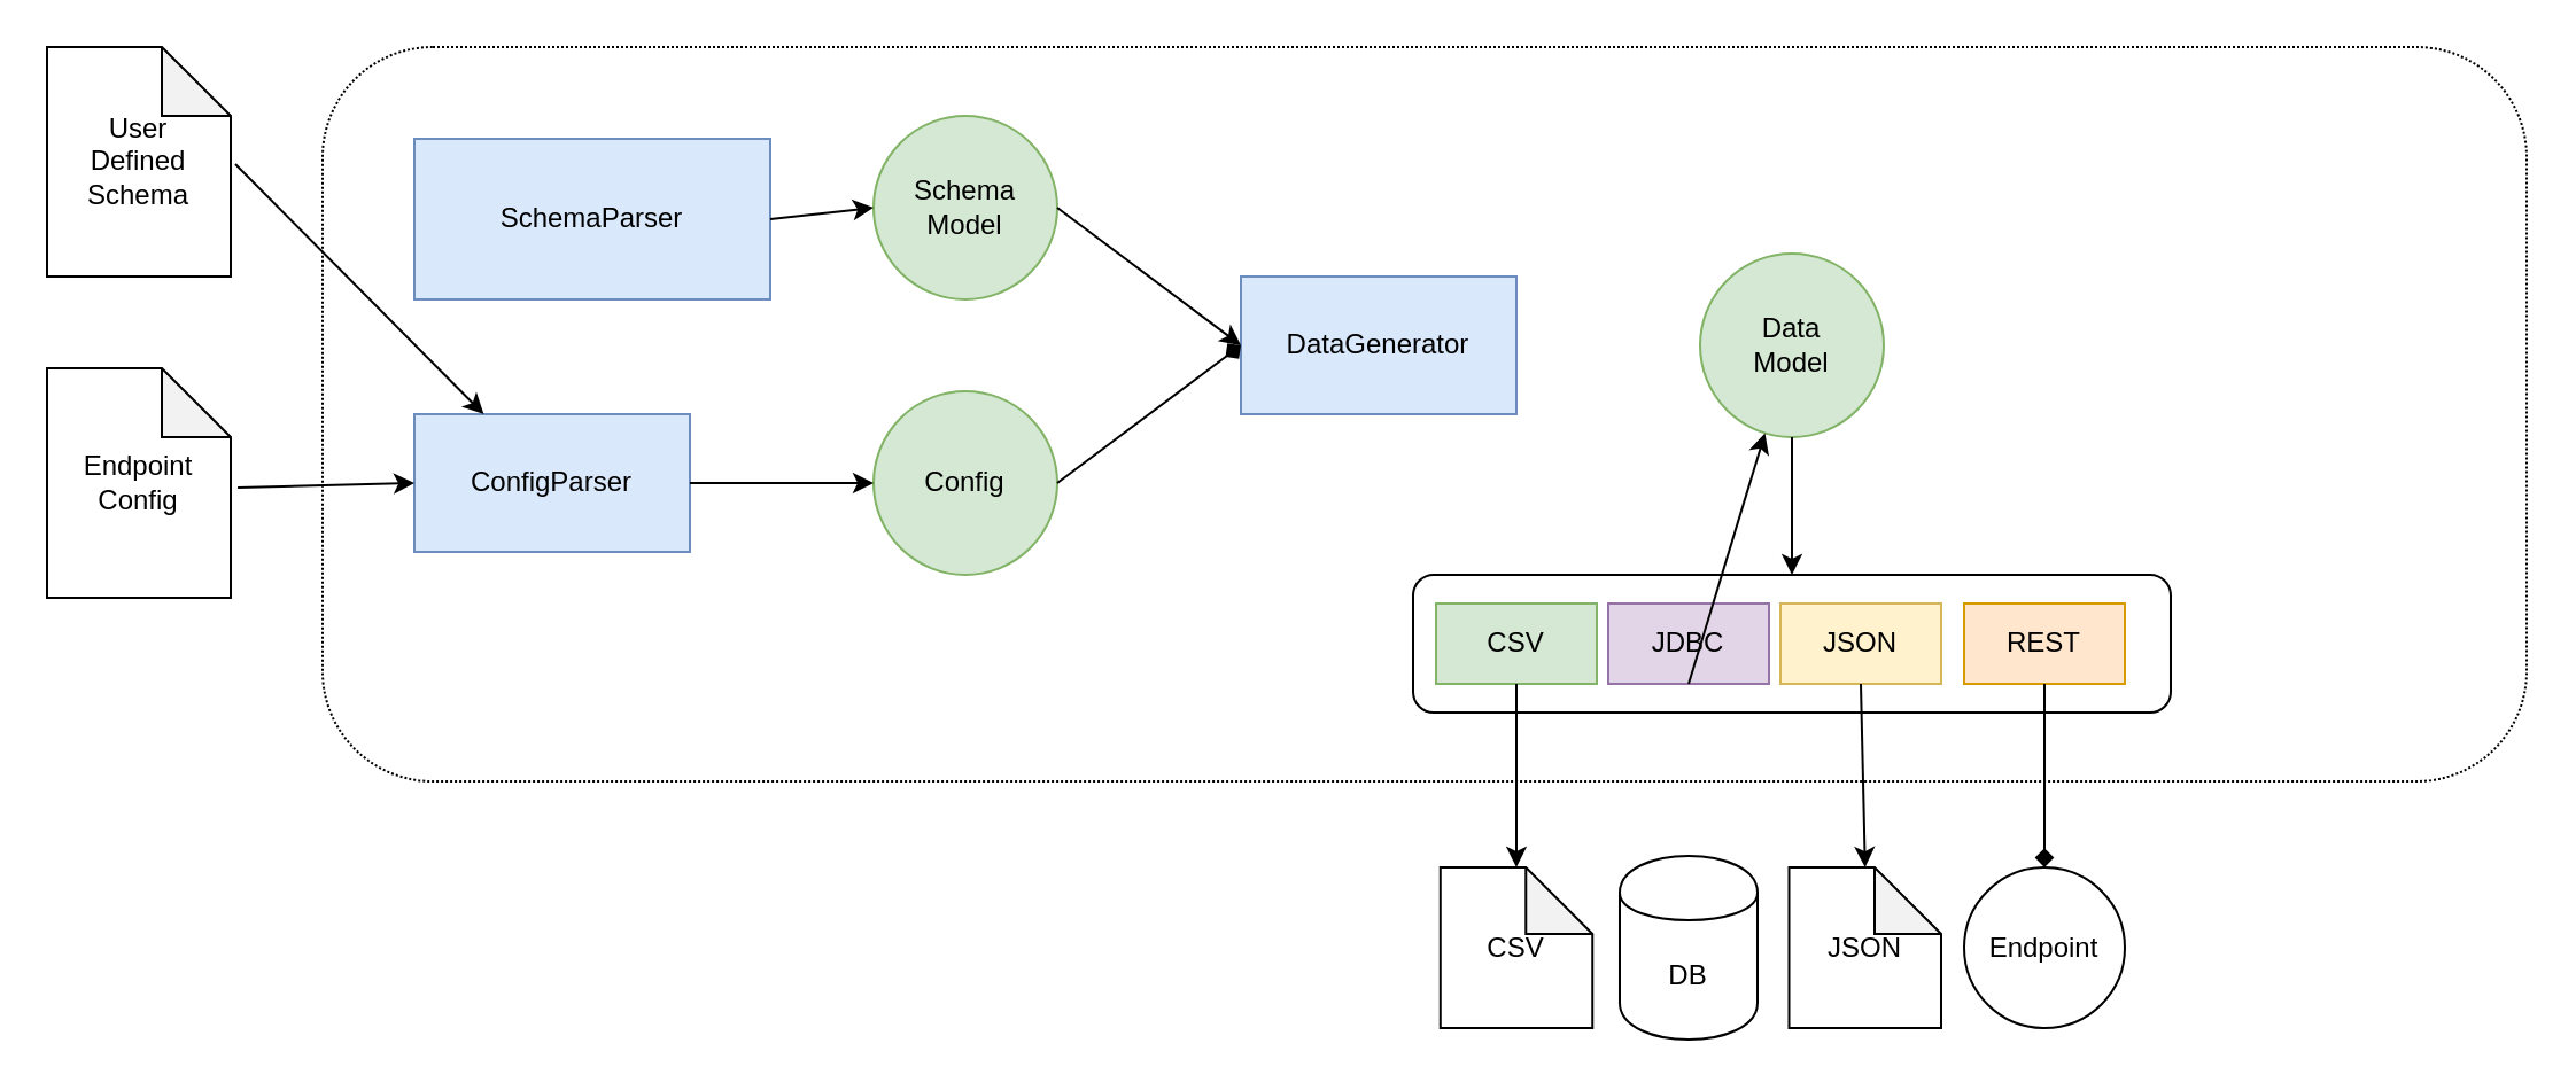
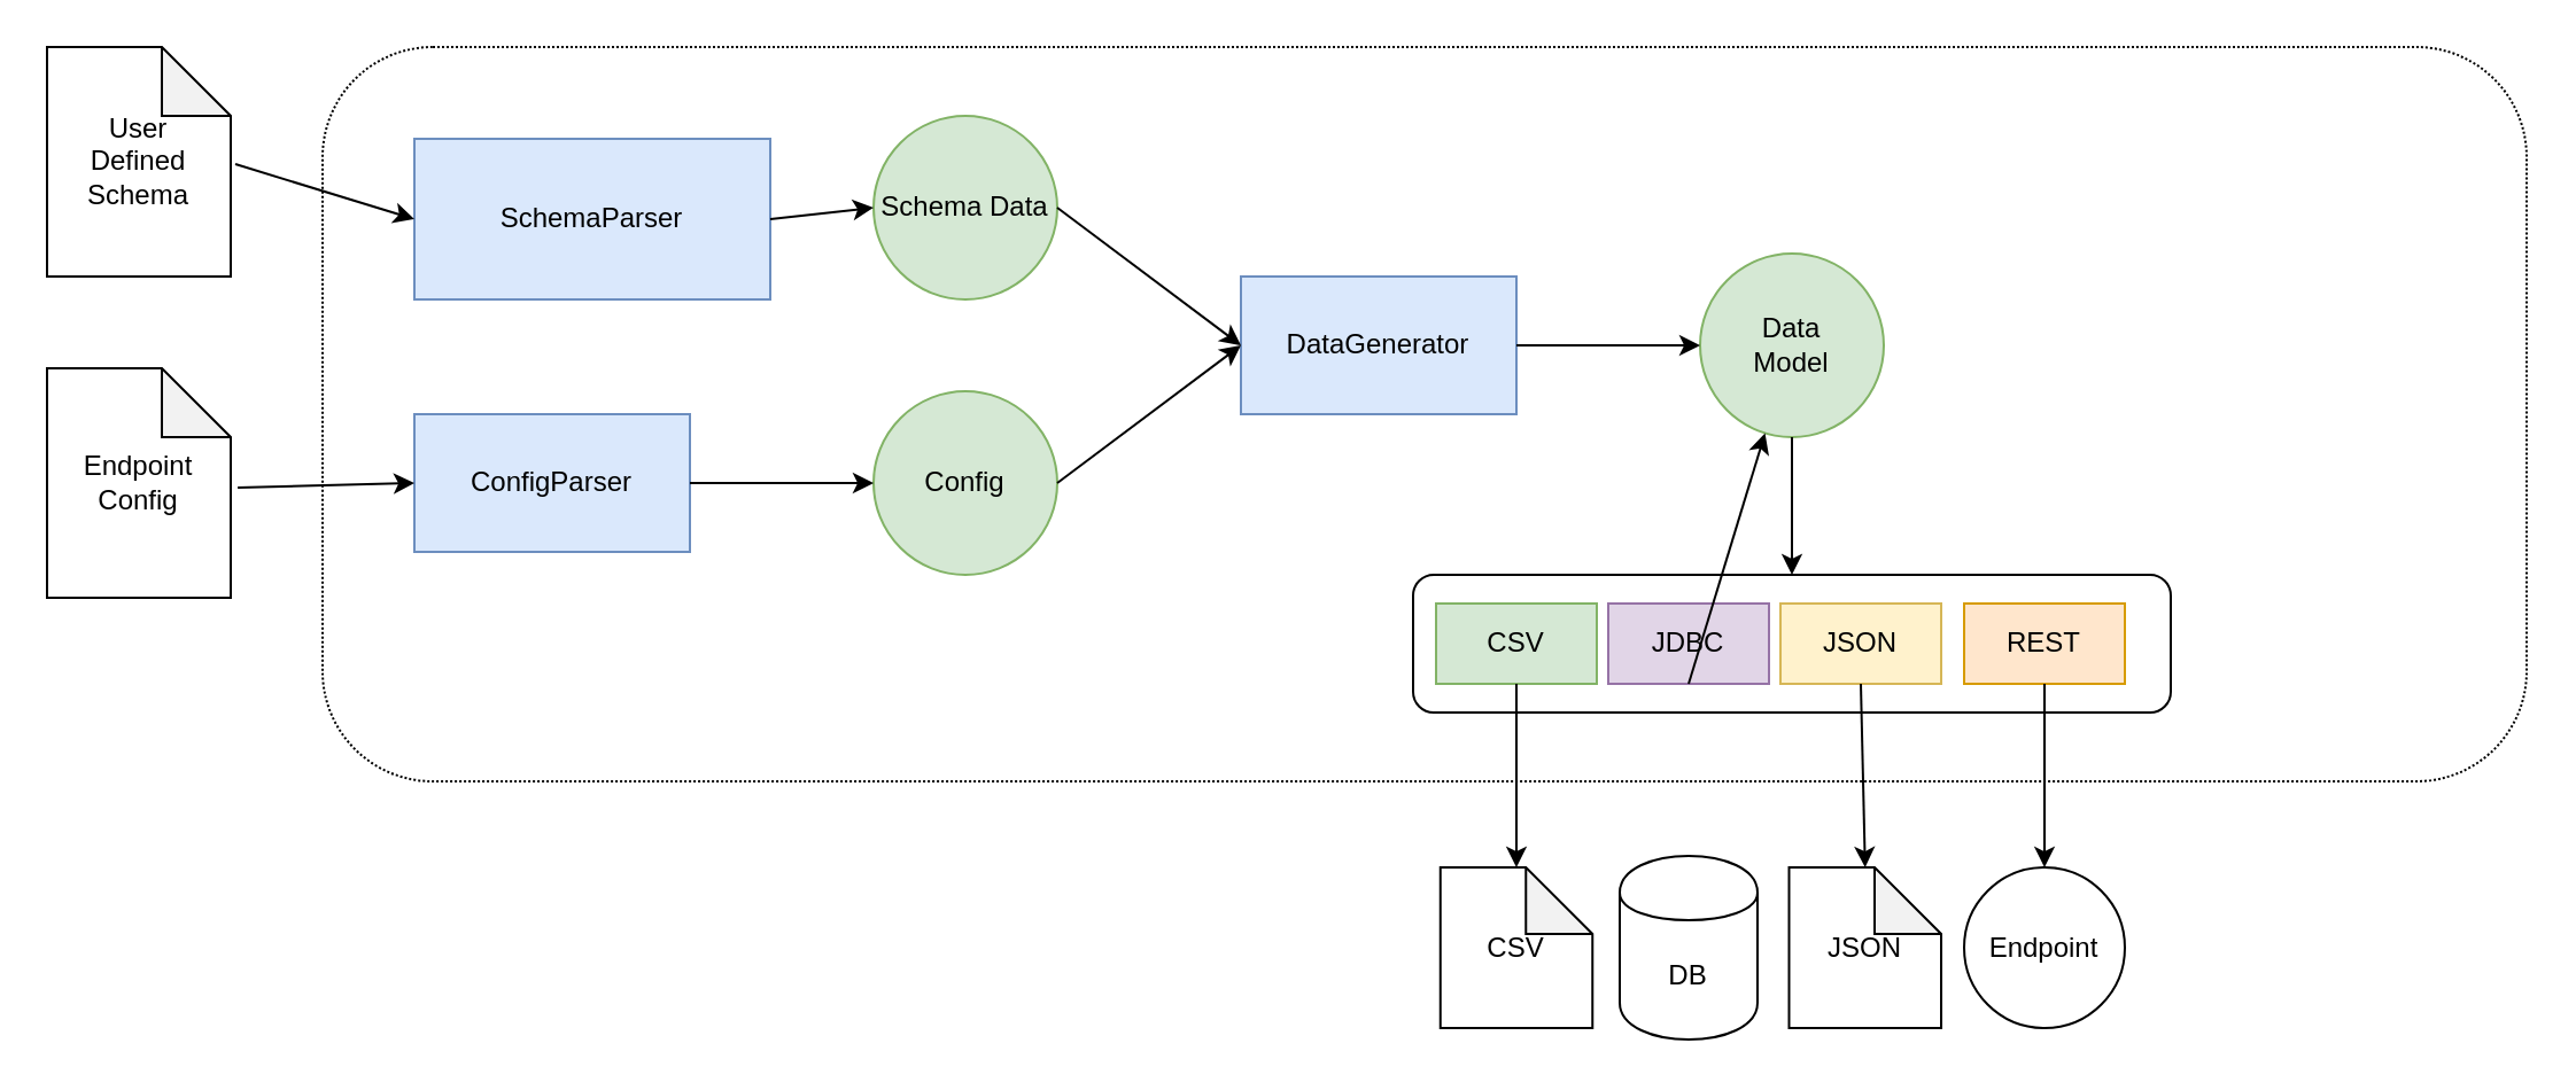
  <mxCell id="0" />
  <mxCell id="1" parent="0" />
  <mxCell id="2" value="" style="rounded=1;whiteSpace=wrap;html=1;dashed=1;dashPattern=1 1;" parent="1" vertex="1"><mxGeometry x="140" y="20" width="960" height="320" as="geometry" /></mxCell>
  <mxCell id="3" value="" style="rounded=1;whiteSpace=wrap;html=1;" vertex="1" parent="1"><mxGeometry x="615" y="250" width="330" height="60" as="geometry" /></mxCell>
  <mxCell id="4" value="&lt;div&gt;SchemaParser&lt;/div&gt;" style="rounded=0;whiteSpace=wrap;html=1;fillColor=#dae8fc;strokeColor=#6c8ebf;" parent="1" vertex="1"><mxGeometry x="180" y="60" width="155" height="70" as="geometry" /></mxCell>
  <mxCell id="5" value="&lt;div&gt;User&lt;/div&gt;&lt;div&gt;Defined&lt;/div&gt;&lt;div&gt;Schema&lt;br&gt;&lt;/div&gt;" style="shape=note;whiteSpace=wrap;html=1;backgroundOutline=1;darkOpacity=0.05;" parent="1" vertex="1"><mxGeometry x="20" y="20" width="80" height="100" as="geometry" /></mxCell>
- <mxCell id="6" value="Schema Model" style="ellipse;whiteSpace=wrap;html=1;aspect=fixed;fillColor=#d5e8d4;strokeColor=#82b366;" parent="1" vertex="1"><mxGeometry x="380" y="50" width="80" height="80" as="geometry" /></mxCell>
+ <mxCell id="6" value="Schema Data" style="ellipse;whiteSpace=wrap;html=1;aspect=fixed;fillColor=#d5e8d4;strokeColor=#82b366;" parent="1" vertex="1"><mxGeometry x="380" y="50" width="80" height="80" as="geometry" /></mxCell>
  <mxCell id="7" value="&lt;div&gt;Endpoint&lt;/div&gt;&lt;div&gt;Config&lt;br&gt;&lt;/div&gt;" style="shape=note;whiteSpace=wrap;html=1;backgroundOutline=1;darkOpacity=0.05;" parent="1" vertex="1"><mxGeometry x="20" y="160" width="80" height="100" as="geometry" /></mxCell>
  <mxCell id="8" value="ConfigParser" style="rounded=0;whiteSpace=wrap;html=1;fillColor=#dae8fc;strokeColor=#6c8ebf;" parent="1" vertex="1"><mxGeometry x="180" y="180" width="120" height="60" as="geometry" /></mxCell>
  <mxCell id="9" value="Config" style="ellipse;whiteSpace=wrap;html=1;aspect=fixed;fillColor=#d5e8d4;strokeColor=#82b366;" parent="1" vertex="1"><mxGeometry x="380" y="170" width="80" height="80" as="geometry" /></mxCell>
  <mxCell id="10" value="&lt;div&gt;DataGenerator&lt;/div&gt;" style="rounded=0;whiteSpace=wrap;html=1;fillColor=#dae8fc;strokeColor=#6c8ebf;" parent="1" vertex="1"><mxGeometry x="540" y="120" width="120" height="60" as="geometry" /></mxCell>
  <mxCell id="11" value="" style="endArrow=classic;html=1;entryX=0;entryY=0.5;entryDx=0;entryDy=0;exitX=1;exitY=0.5;exitDx=0;exitDy=0;" parent="1" source="6" target="10" edge="1"><mxGeometry width="50" height="50" relative="1" as="geometry"><mxPoint x="460" y="70" as="sourcePoint" /><mxPoint x="550" y="210" as="targetPoint" /></mxGeometry></mxCell>
- <mxCell id="12" value="" style="endArrow=diamond;html=1;entryX=0;entryY=0.5;entryDx=0;entryDy=0;exitX=1;exitY=0.5;exitDx=0;exitDy=0;" parent="1" source="9" target="10" edge="1"><mxGeometry width="50" height="50" relative="1" as="geometry"><mxPoint x="500" y="260" as="sourcePoint" /><mxPoint x="550" y="210" as="targetPoint" /></mxGeometry></mxCell>
+ <mxCell id="12" value="" style="endArrow=classic;html=1;entryX=0;entryY=0.5;entryDx=0;entryDy=0;exitX=1;exitY=0.5;exitDx=0;exitDy=0;" parent="1" source="9" target="10" edge="1"><mxGeometry width="50" height="50" relative="1" as="geometry"><mxPoint x="500" y="260" as="sourcePoint" /><mxPoint x="550" y="210" as="targetPoint" /></mxGeometry></mxCell>
  <mxCell id="13" value="" style="endArrow=classic;html=1;exitX=1.038;exitY=0.52;exitDx=0;exitDy=0;exitPerimeter=0;" parent="1" source="7" edge="1"><mxGeometry width="50" height="50" relative="1" as="geometry"><mxPoint x="500" y="260" as="sourcePoint" /><mxPoint x="180" y="210" as="targetPoint" /></mxGeometry></mxCell>
- <mxCell id="14" value="" style="endArrow=classic;html=1;exitX=1.025;exitY=0.51;exitDx=0;exitDy=0;exitPerimeter=0;" parent="1" source="5" target="8" edge="1"><mxGeometry width="50" height="50" relative="1" as="geometry"><mxPoint x="500" y="260" as="sourcePoint" /><mxPoint x="550" y="210" as="targetPoint" /></mxGeometry></mxCell>
+ <mxCell id="14" value="" style="endArrow=classic;html=1;exitX=1.025;exitY=0.51;exitDx=0;exitDy=0;exitPerimeter=0;entryX=0;entryY=0.5;entryDx=0;entryDy=0;" parent="1" source="5" target="4" edge="1"><mxGeometry width="50" height="50" relative="1" as="geometry"><mxPoint x="500" y="260" as="sourcePoint" /><mxPoint x="550" y="210" as="targetPoint" /></mxGeometry></mxCell>
  <mxCell id="15" value="" style="endArrow=classic;html=1;exitX=1;exitY=0.5;exitDx=0;exitDy=0;" parent="1" source="8" edge="1"><mxGeometry width="50" height="50" relative="1" as="geometry"><mxPoint x="500" y="260" as="sourcePoint" /><mxPoint x="380" y="210" as="targetPoint" /></mxGeometry></mxCell>
  <mxCell id="16" value="" style="endArrow=classic;html=1;exitX=1;exitY=0.5;exitDx=0;exitDy=0;entryX=0;entryY=0.5;entryDx=0;entryDy=0;" parent="1" source="4" target="6" edge="1"><mxGeometry width="50" height="50" relative="1" as="geometry"><mxPoint x="500" y="260" as="sourcePoint" /><mxPoint x="550" y="210" as="targetPoint" /></mxGeometry></mxCell>
  <mxCell id="17" value="&lt;div&gt;Data&lt;/div&gt;&lt;div&gt;Model&lt;br&gt;&lt;/div&gt;" style="ellipse;whiteSpace=wrap;html=1;aspect=fixed;fillColor=#d5e8d4;strokeColor=#82b366;" parent="1" vertex="1"><mxGeometry x="740" y="110" width="80" height="80" as="geometry" /></mxCell>
+ <mxCell id="18" value="" style="endArrow=classic;html=1;entryX=0;entryY=0.5;entryDx=0;entryDy=0;exitX=1;exitY=0.5;exitDx=0;exitDy=0;" parent="1" source="10" target="17" edge="1"><mxGeometry width="50" height="50" relative="1" as="geometry"><mxPoint x="500" y="260" as="sourcePoint" /><mxPoint x="550" y="210" as="targetPoint" /></mxGeometry></mxCell>
  <mxCell id="19" value="CSV" style="rounded=0;whiteSpace=wrap;html=1;fillColor=#d5e8d4;strokeColor=#82b366;" parent="1" vertex="1"><mxGeometry x="625" y="262.5" width="70" height="35" as="geometry" /></mxCell>
  <mxCell id="20" value="CSV" style="shape=note;whiteSpace=wrap;html=1;backgroundOutline=1;darkOpacity=0.05;size=29;" parent="1" vertex="1"><mxGeometry x="626.88" y="377.5" width="66.25" height="70" as="geometry" /></mxCell>
  <mxCell id="21" value="" style="endArrow=classic;html=1;entryX=0.5;entryY=0;entryDx=0;entryDy=0;entryPerimeter=0;exitX=0.5;exitY=1;exitDx=0;exitDy=0;" parent="1" source="19" target="20" edge="1"><mxGeometry width="50" height="50" relative="1" as="geometry"><mxPoint x="455" y="262.5" as="sourcePoint" /><mxPoint x="505" y="212.5" as="targetPoint" /></mxGeometry></mxCell>
  <mxCell id="22" value="JDBC" style="rounded=0;whiteSpace=wrap;html=1;fillColor=#e1d5e7;strokeColor=#9673a6;" vertex="1" parent="1"><mxGeometry x="700" y="262.5" width="70" height="35" as="geometry" /></mxCell>
  <mxCell id="23" value="JSON" style="rounded=0;whiteSpace=wrap;html=1;fillColor=#fff2cc;strokeColor=#d6b656;" vertex="1" parent="1"><mxGeometry x="775" y="262.5" width="70" height="35" as="geometry" /></mxCell>
  <mxCell id="24" value="REST" style="rounded=0;whiteSpace=wrap;html=1;fillColor=#ffe6cc;strokeColor=#d79b00;" vertex="1" parent="1"><mxGeometry x="855" y="262.5" width="70" height="35" as="geometry" /></mxCell>
  <mxCell id="25" value="DB" style="shape=cylinder;whiteSpace=wrap;html=1;boundedLbl=1;backgroundOutline=1;" vertex="1" parent="1"><mxGeometry x="705" y="372.5" width="60" height="80" as="geometry" /></mxCell>
  <mxCell id="26" value="JSON" style="shape=note;whiteSpace=wrap;html=1;backgroundOutline=1;darkOpacity=0.05;size=29;" vertex="1" parent="1"><mxGeometry x="778.75" y="377.5" width="66.25" height="70" as="geometry" /></mxCell>
  <mxCell id="27" value="Endpoint" style="ellipse;whiteSpace=wrap;html=1;aspect=fixed;" vertex="1" parent="1"><mxGeometry x="855" y="377.5" width="70" height="70" as="geometry" /></mxCell>
  <mxCell id="28" value="" style="endArrow=classic;html=1;exitX=0.5;exitY=1;exitDx=0;exitDy=0;" edge="1" parent="1" source="22" target="17"><mxGeometry width="50" height="50" relative="1" as="geometry"><mxPoint x="575" y="312.5" as="sourcePoint" /><mxPoint x="625" y="262.5" as="targetPoint" /></mxGeometry></mxCell>
  <mxCell id="29" value="" style="endArrow=classic;html=1;entryX=0.5;entryY=0;entryDx=0;entryDy=0;entryPerimeter=0;exitX=0.5;exitY=1;exitDx=0;exitDy=0;" edge="1" parent="1" source="23" target="26"><mxGeometry width="50" height="50" relative="1" as="geometry"><mxPoint x="575" y="312.5" as="sourcePoint" /><mxPoint x="625" y="262.5" as="targetPoint" /></mxGeometry></mxCell>
- <mxCell id="30" value="" style="endArrow=diamond;html=1;entryX=0.5;entryY=0;entryDx=0;entryDy=0;exitX=0.5;exitY=1;exitDx=0;exitDy=0;" edge="1" parent="1" source="24" target="27"><mxGeometry width="50" height="50" relative="1" as="geometry"><mxPoint x="575" y="312.5" as="sourcePoint" /><mxPoint x="625" y="262.5" as="targetPoint" /></mxGeometry></mxCell>
+ <mxCell id="30" value="" style="endArrow=classic;html=1;entryX=0.5;entryY=0;entryDx=0;entryDy=0;exitX=0.5;exitY=1;exitDx=0;exitDy=0;" edge="1" parent="1" source="24" target="27"><mxGeometry width="50" height="50" relative="1" as="geometry"><mxPoint x="575" y="312.5" as="sourcePoint" /><mxPoint x="625" y="262.5" as="targetPoint" /></mxGeometry></mxCell>
  <mxCell id="31" value="" style="endArrow=classic;html=1;entryX=0.5;entryY=0;entryDx=0;entryDy=0;exitX=0.5;exitY=1;exitDx=0;exitDy=0;" edge="1" parent="1" source="17" target="3"><mxGeometry width="50" height="50" relative="1" as="geometry"><mxPoint x="620" y="310" as="sourcePoint" /><mxPoint x="670" y="260" as="targetPoint" /></mxGeometry></mxCell>
